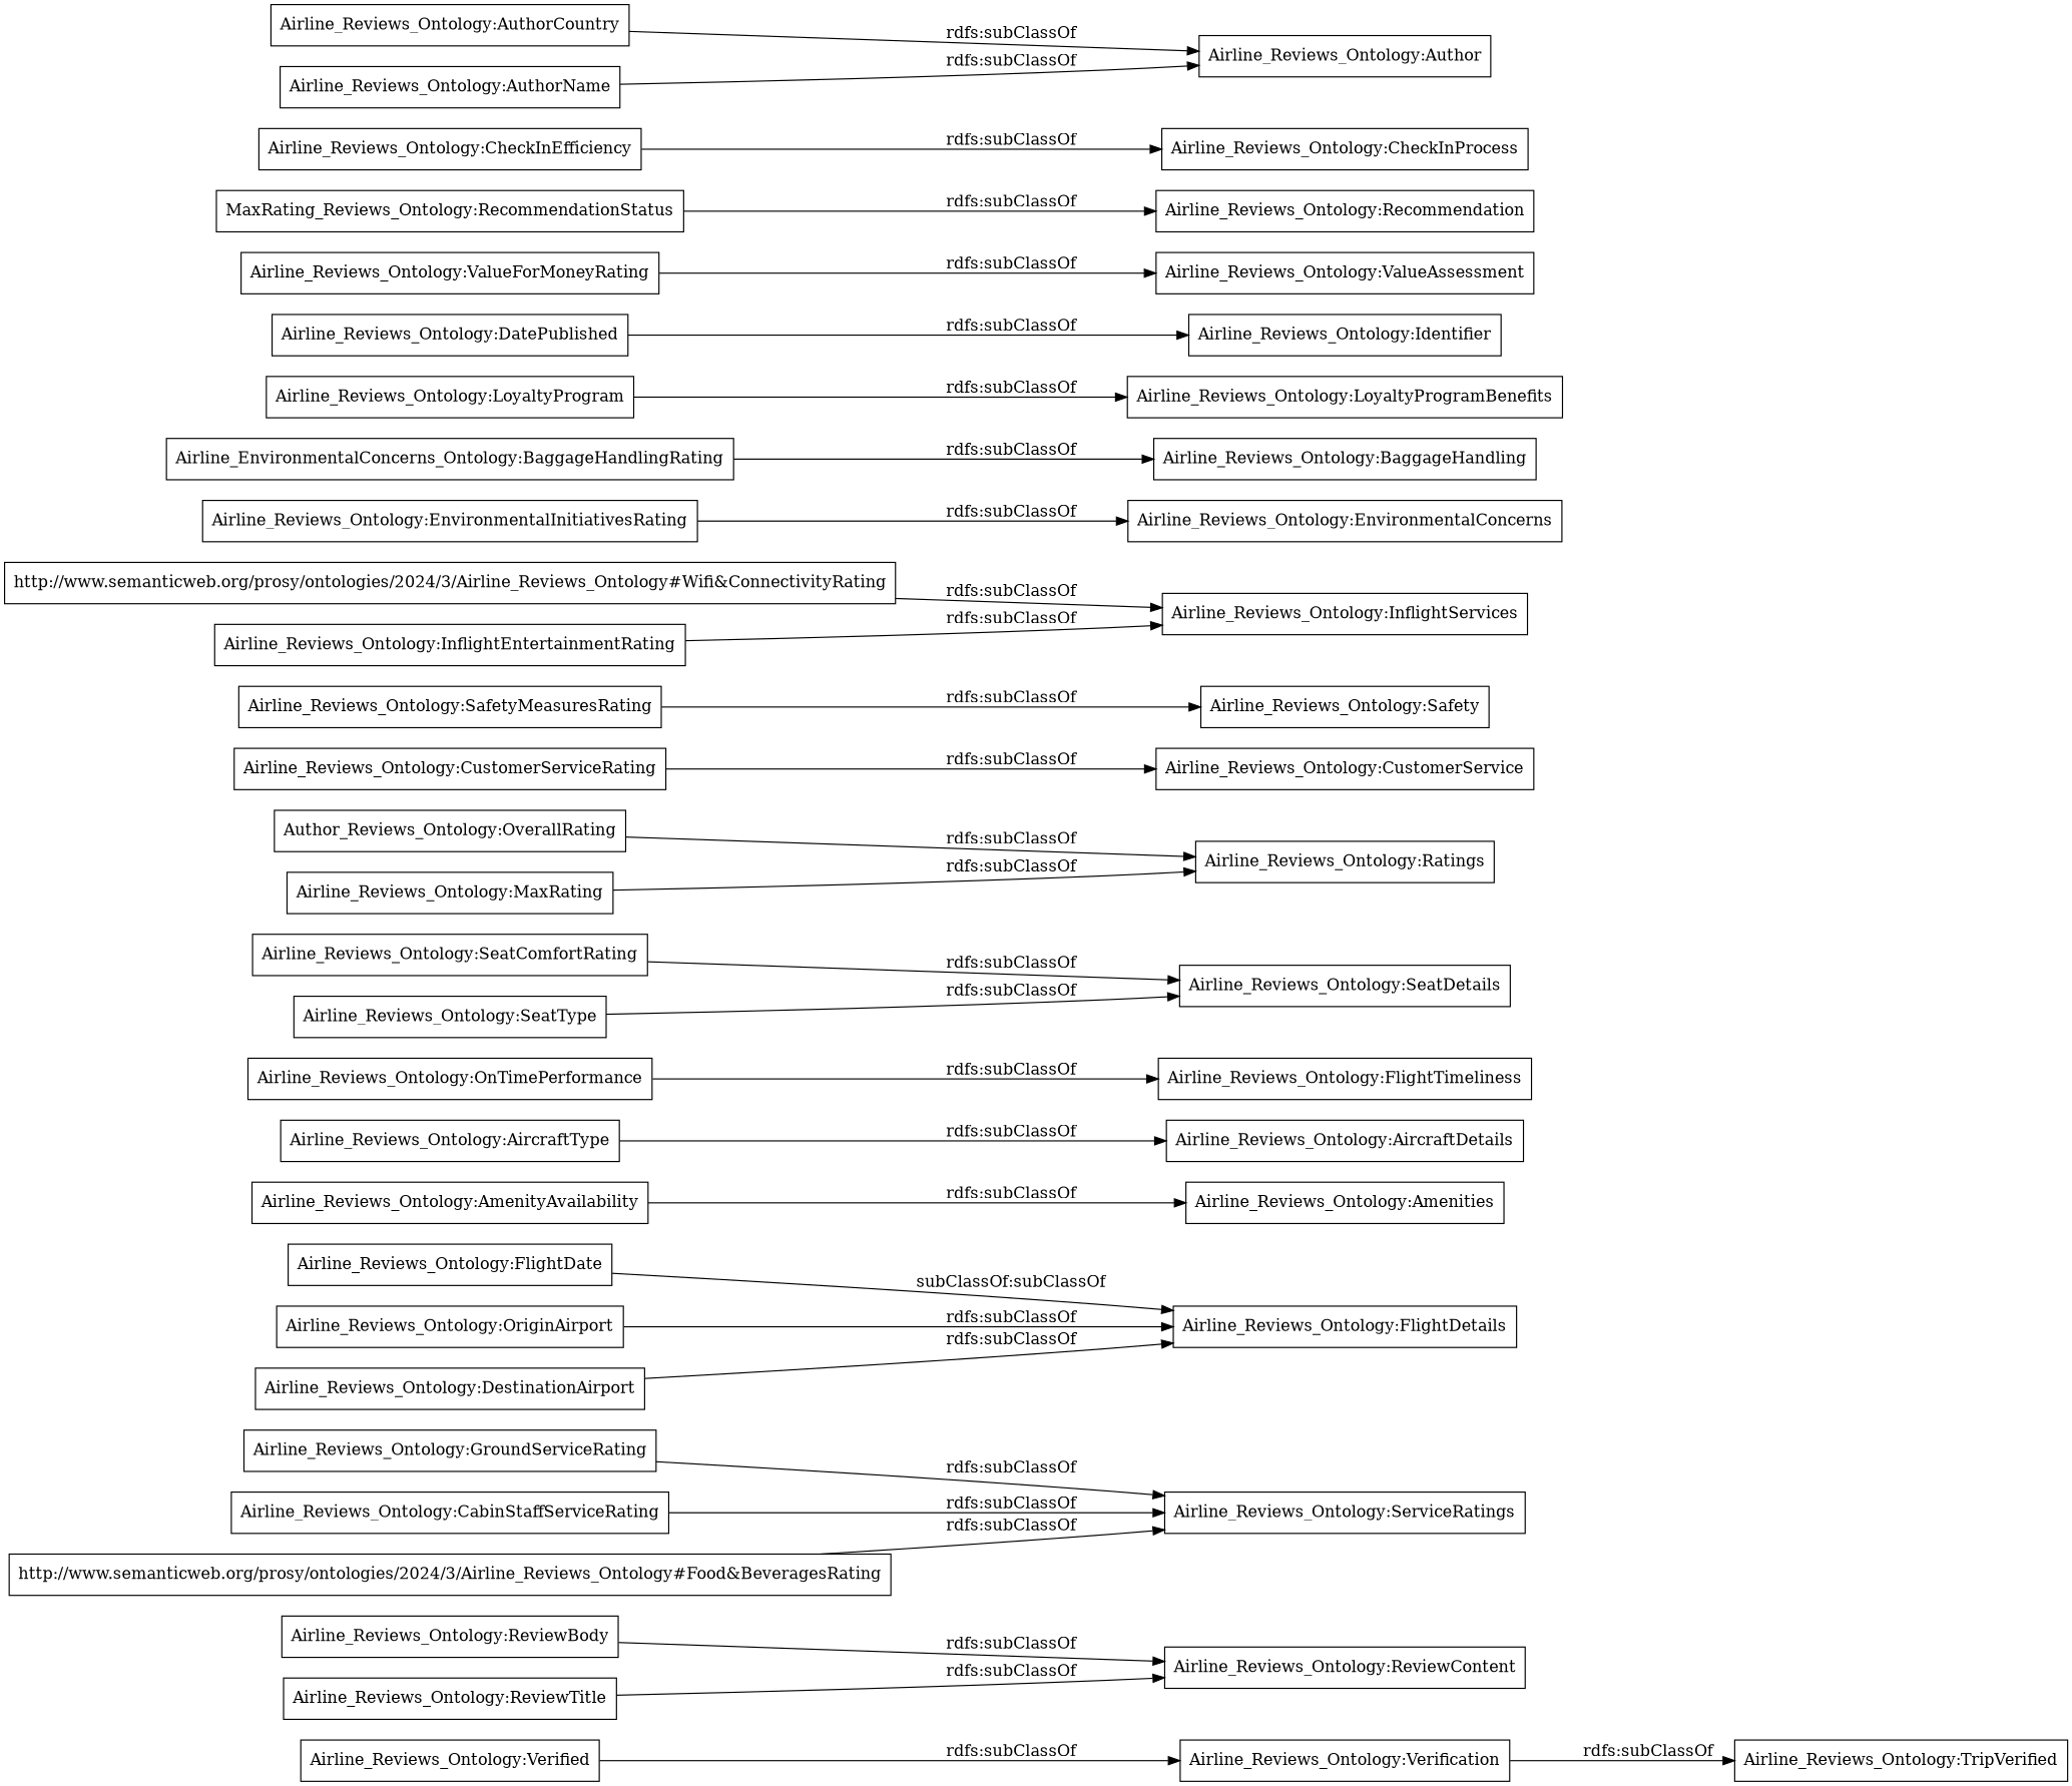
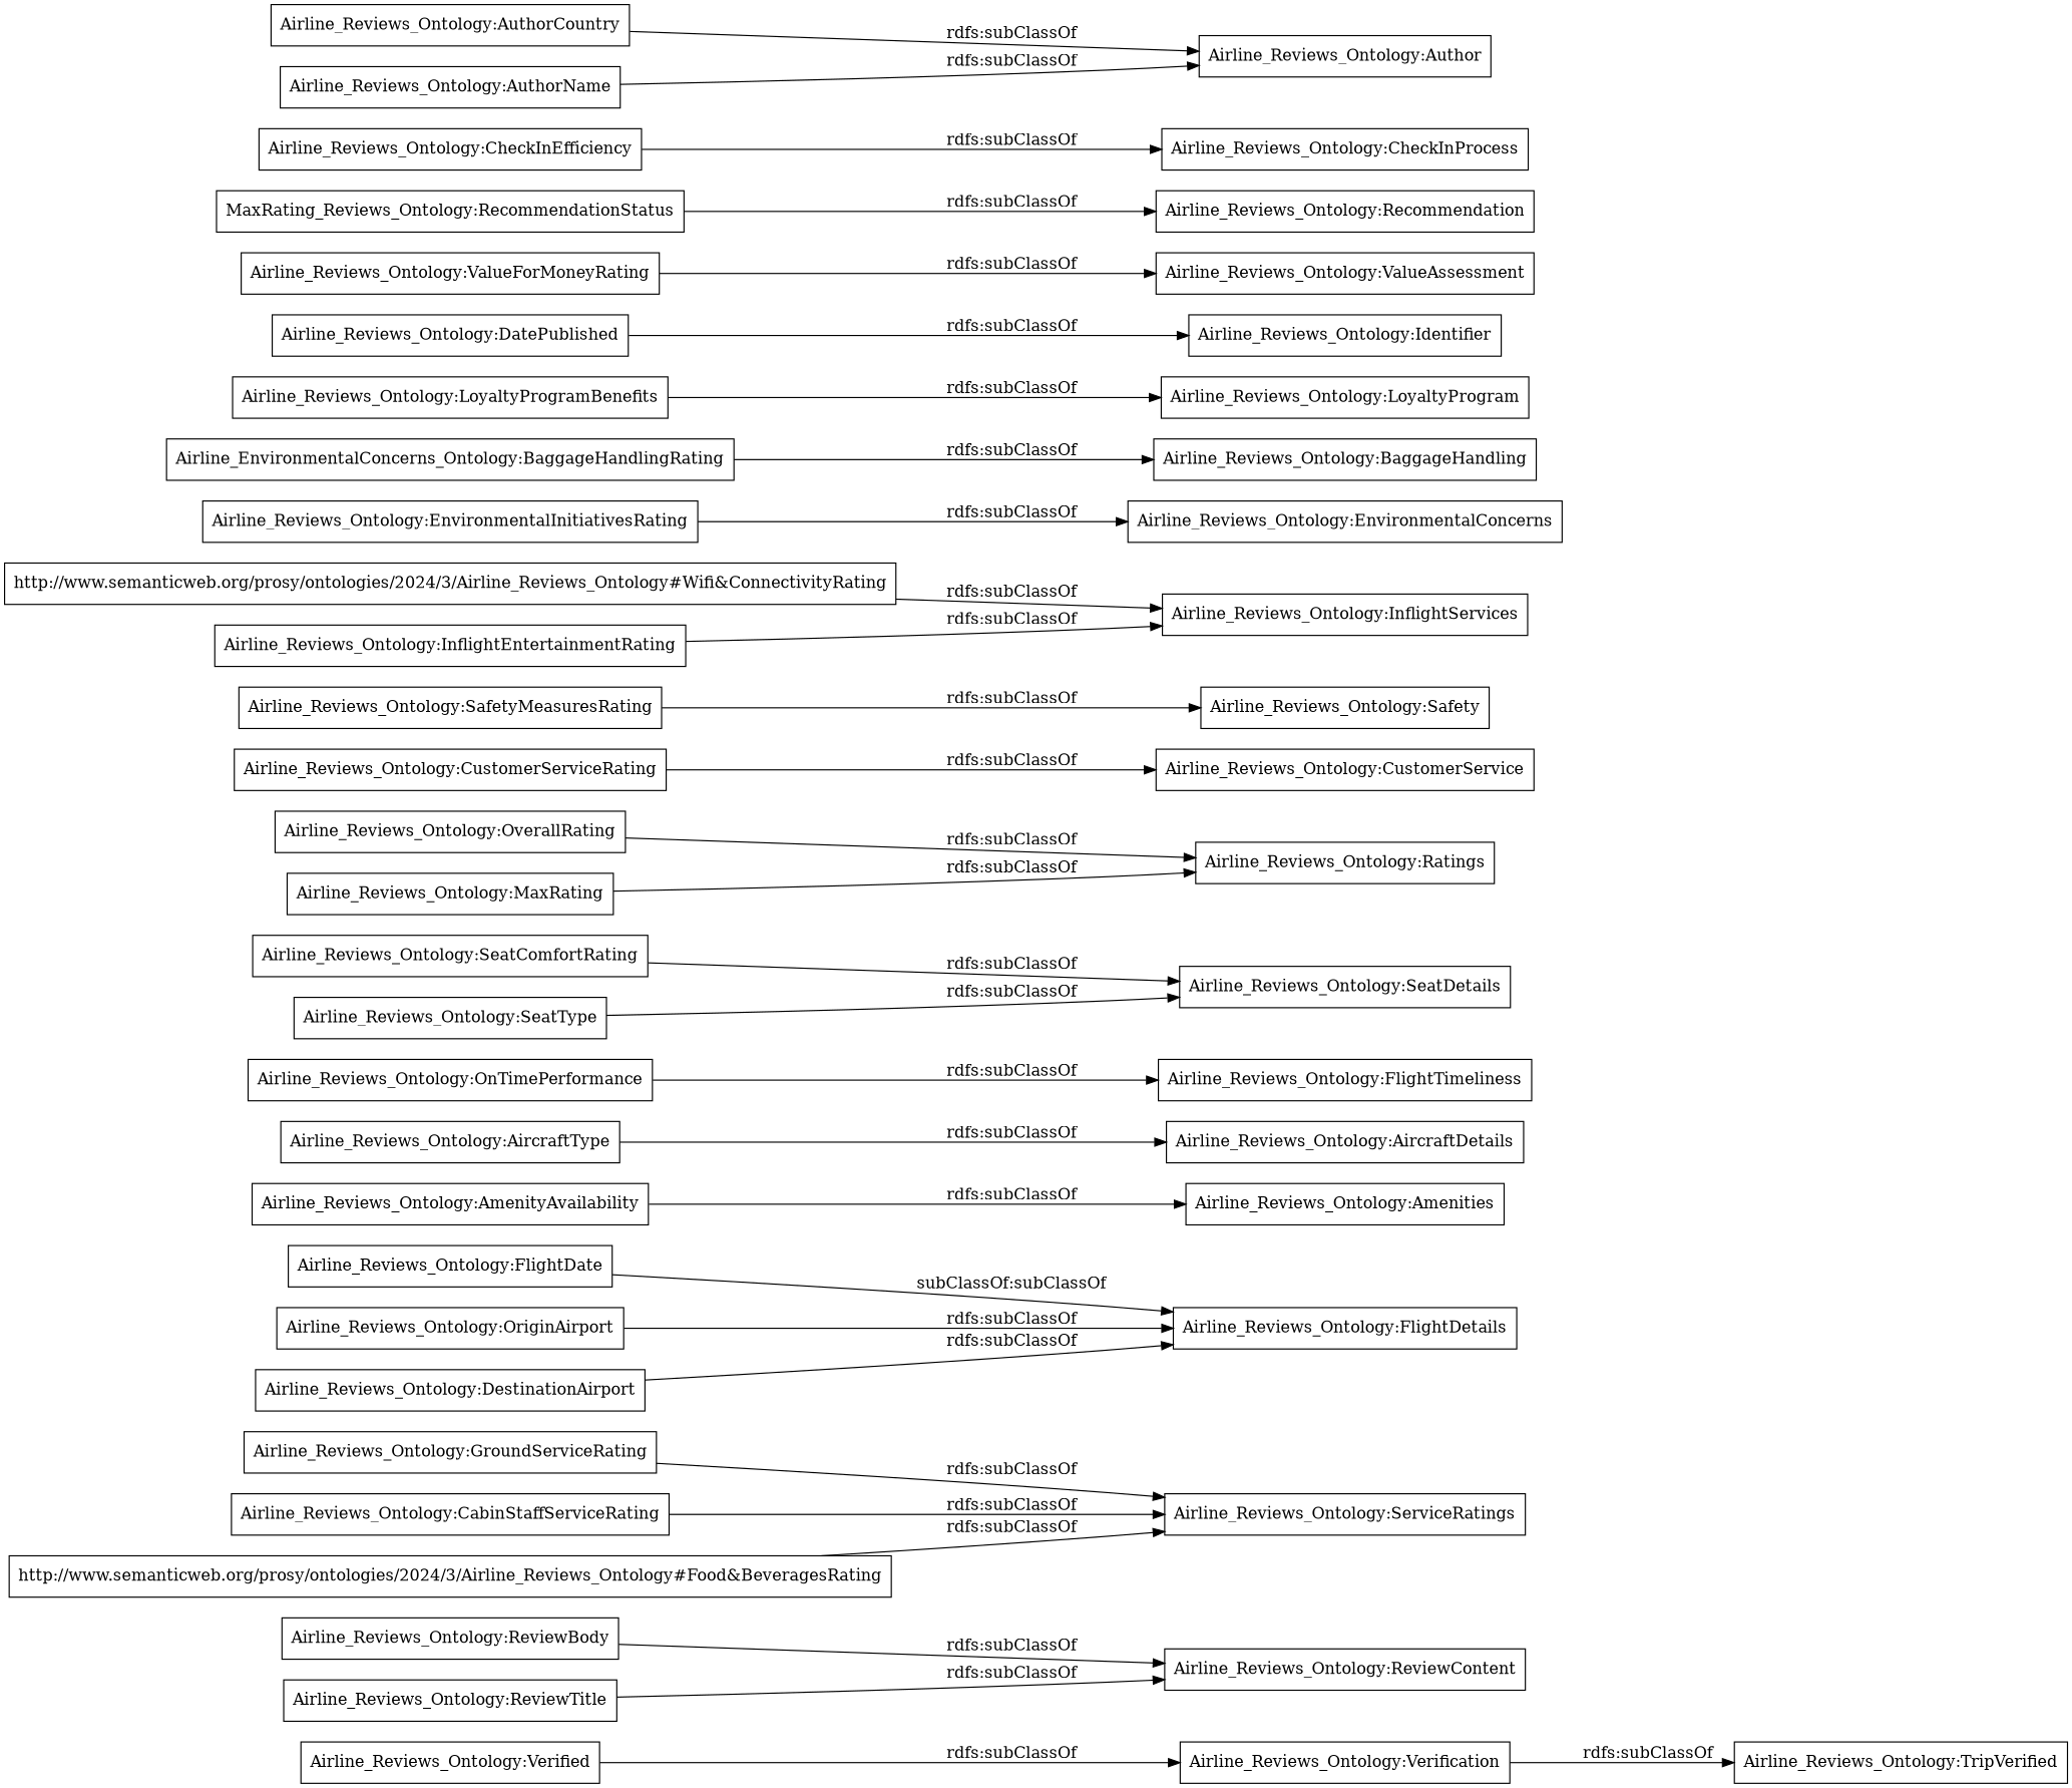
  digraph {
    rankdir=LR
    node [color=black shape=rectangle]
    "Airline_Reviews_Ontology:Verified"
    "Airline_Reviews_Ontology:Verification"
    "Airline_Reviews_Ontology:TripVerified"
    "Airline_Reviews_Ontology:ReviewBody"
    "Airline_Reviews_Ontology:ReviewContent"
    "Airline_Reviews_Ontology:GroundServiceRating"
    "Airline_Reviews_Ontology:ServiceRatings"
    "Airline_Reviews_Ontology:FlightDate"
    "Airline_Reviews_Ontology:FlightDetails"
    "Airline_Reviews_Ontology:AmenityAvailability"
    "Airline_Reviews_Ontology:Amenities"
    "Airline_Reviews_Ontology:AircraftType"
    "Airline_Reviews_Ontology:AircraftDetails"
    "Airline_Reviews_Ontology:OnTimePerformance"
    "Airline_Reviews_Ontology:FlightTimeliness"
    "Airline_Reviews_Ontology:OriginAirport"
    "Airline_Reviews_Ontology:SeatComfortRating"
    "Airline_Reviews_Ontology:SeatDetails"
-   "Airline_Reviews_Ontology:OverallRating" [label="Author_Reviews_Ontology:OverallRating"]
+   "Airline_Reviews_Ontology:OverallRating"
    "Airline_Reviews_Ontology:Ratings"
    "Airline_Reviews_Ontology:SeatType"
    "Airline_Reviews_Ontology:CustomerServiceRating"
    "Airline_Reviews_Ontology:CustomerService"
    "Airline_Reviews_Ontology:SafetyMeasuresRating"
    "Airline_Reviews_Ontology:Safety"
    "http://www.semanticweb.org/prosy/ontologies/2024/3/Airline_Reviews_Ontology#Wifi&ConnectivityRating"
    "Airline_Reviews_Ontology:InflightServices"
    "Airline_Reviews_Ontology:EnvironmentalInitiativesRating"
    "Airline_Reviews_Ontology:EnvironmentalConcerns"
    n30 [label="Airline_EnvironmentalConcerns_Ontology:BaggageHandlingRating"]
    "Airline_Reviews_Ontology:BaggageHandling"
    "Airline_Reviews_Ontology:DestinationAirport"
    "Airline_Reviews_Ontology:ReviewTitle"
    "Airline_Reviews_Ontology:LoyaltyProgramBenefits"
    "Airline_Reviews_Ontology:LoyaltyProgram"
    "Airline_Reviews_Ontology:DatePublished"
    "Airline_Reviews_Ontology:Identifier"
    "Airline_Reviews_Ontology:CabinStaffServiceRating"
    "Airline_Reviews_Ontology:MaxRating"
    "Airline_Reviews_Ontology:InflightEntertainmentRating"
    "Airline_Reviews_Ontology:ValueForMoneyRating"
    "Airline_Reviews_Ontology:ValueAssessment"
    n43 [label="MaxRating_Reviews_Ontology:RecommendationStatus"]
    "Airline_Reviews_Ontology:Recommendation"
    "Airline_Reviews_Ontology:CheckInEfficiency"
    "Airline_Reviews_Ontology:CheckInProcess"
    "Airline_Reviews_Ontology:AuthorCountry"
    "Airline_Reviews_Ontology:Author"
    "Airline_Reviews_Ontology:AuthorName"
    "http://www.semanticweb.org/prosy/ontologies/2024/3/Airline_Reviews_Ontology#Food&BeveragesRating"
    "Airline_Reviews_Ontology:Verified" -> "Airline_Reviews_Ontology:Verification" [label="rdfs:subClassOf"]
    "Airline_Reviews_Ontology:Verification" -> "Airline_Reviews_Ontology:TripVerified" [label="rdfs:subClassOf"]
    "Airline_Reviews_Ontology:ReviewBody" -> "Airline_Reviews_Ontology:ReviewContent" [label="rdfs:subClassOf"]
    "Airline_Reviews_Ontology:GroundServiceRating" -> "Airline_Reviews_Ontology:ServiceRatings" [label="rdfs:subClassOf"]
    "Airline_Reviews_Ontology:FlightDate" -> "Airline_Reviews_Ontology:FlightDetails" [label="subClassOf:subClassOf"]
    "Airline_Reviews_Ontology:AmenityAvailability" -> "Airline_Reviews_Ontology:Amenities" [label="rdfs:subClassOf"]
    "Airline_Reviews_Ontology:AircraftType" -> "Airline_Reviews_Ontology:AircraftDetails" [label="rdfs:subClassOf"]
    "Airline_Reviews_Ontology:OnTimePerformance" -> "Airline_Reviews_Ontology:FlightTimeliness" [label="rdfs:subClassOf"]
    "Airline_Reviews_Ontology:OriginAirport" -> "Airline_Reviews_Ontology:FlightDetails" [label="rdfs:subClassOf"]
    "Airline_Reviews_Ontology:SeatComfortRating" -> "Airline_Reviews_Ontology:SeatDetails" [label="rdfs:subClassOf"]
    "Airline_Reviews_Ontology:OverallRating" -> "Airline_Reviews_Ontology:Ratings" [label="rdfs:subClassOf"]
    "Airline_Reviews_Ontology:SeatType" -> "Airline_Reviews_Ontology:SeatDetails" [label="rdfs:subClassOf"]
    "Airline_Reviews_Ontology:CustomerServiceRating" -> "Airline_Reviews_Ontology:CustomerService" [label="rdfs:subClassOf"]
    "Airline_Reviews_Ontology:SafetyMeasuresRating" -> "Airline_Reviews_Ontology:Safety" [label="rdfs:subClassOf"]
    "http://www.semanticweb.org/prosy/ontologies/2024/3/Airline_Reviews_Ontology#Wifi&ConnectivityRating" -> "Airline_Reviews_Ontology:InflightServices" [label="rdfs:subClassOf"]
    "Airline_Reviews_Ontology:EnvironmentalInitiativesRating" -> "Airline_Reviews_Ontology:EnvironmentalConcerns" [label="rdfs:subClassOf"]
    n30 -> "Airline_Reviews_Ontology:BaggageHandling" [label="rdfs:subClassOf"]
    "Airline_Reviews_Ontology:DestinationAirport" -> "Airline_Reviews_Ontology:FlightDetails" [label="rdfs:subClassOf"]
    "Airline_Reviews_Ontology:ReviewTitle" -> "Airline_Reviews_Ontology:ReviewContent" [label="rdfs:subClassOf"]
-   "Airline_Reviews_Ontology:LoyaltyProgram" -> "Airline_Reviews_Ontology:LoyaltyProgramBenefits" [label="rdfs:subClassOf"]
+   "Airline_Reviews_Ontology:LoyaltyProgramBenefits" -> "Airline_Reviews_Ontology:LoyaltyProgram" [label="rdfs:subClassOf"]
    "Airline_Reviews_Ontology:DatePublished" -> "Airline_Reviews_Ontology:Identifier" [label="rdfs:subClassOf"]
    "Airline_Reviews_Ontology:CabinStaffServiceRating" -> "Airline_Reviews_Ontology:ServiceRatings" [label="rdfs:subClassOf"]
    "Airline_Reviews_Ontology:MaxRating" -> "Airline_Reviews_Ontology:Ratings" [label="rdfs:subClassOf"]
    "Airline_Reviews_Ontology:InflightEntertainmentRating" -> "Airline_Reviews_Ontology:InflightServices" [label="rdfs:subClassOf"]
    "Airline_Reviews_Ontology:ValueForMoneyRating" -> "Airline_Reviews_Ontology:ValueAssessment" [label="rdfs:subClassOf"]
    n43 -> "Airline_Reviews_Ontology:Recommendation" [label="rdfs:subClassOf"]
    "Airline_Reviews_Ontology:CheckInEfficiency" -> "Airline_Reviews_Ontology:CheckInProcess" [label="rdfs:subClassOf"]
    "Airline_Reviews_Ontology:AuthorCountry" -> "Airline_Reviews_Ontology:Author" [label="rdfs:subClassOf"]
    "Airline_Reviews_Ontology:AuthorName" -> "Airline_Reviews_Ontology:Author" [label="rdfs:subClassOf"]
    "http://www.semanticweb.org/prosy/ontologies/2024/3/Airline_Reviews_Ontology#Food&BeveragesRating" -> "Airline_Reviews_Ontology:ServiceRatings" [label="rdfs:subClassOf"]
  }
